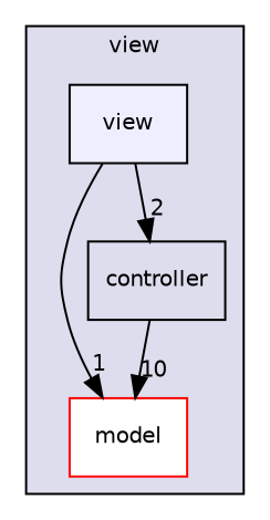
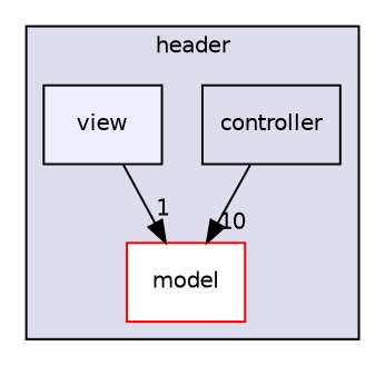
  digraph {
    compound=true
    node [fontname=Helvetica fontsize=10 shape=box style=filled]
    edge [labeldistance=1.5 labelfontname=Helvetica labelfontsize=10]
    n1 [color=red fillcolor=white label=model]
    n2 [label=controller style=""]
    n3 [fillcolor="#eeeeff" label=view pencolor=black]
    subgraph cluster_1 {
      bgcolor="#ddddee"
      fontname=Helvetica
      fontsize=10
-     label=view
+     label=header
      pencolor=black
      n1
      n2
      n3
    }
    n2 -> n1 [headlabel=10]
    n3 -> n1 [headlabel=1]
-   n3 -> n2 [headlabel=2]
  }
